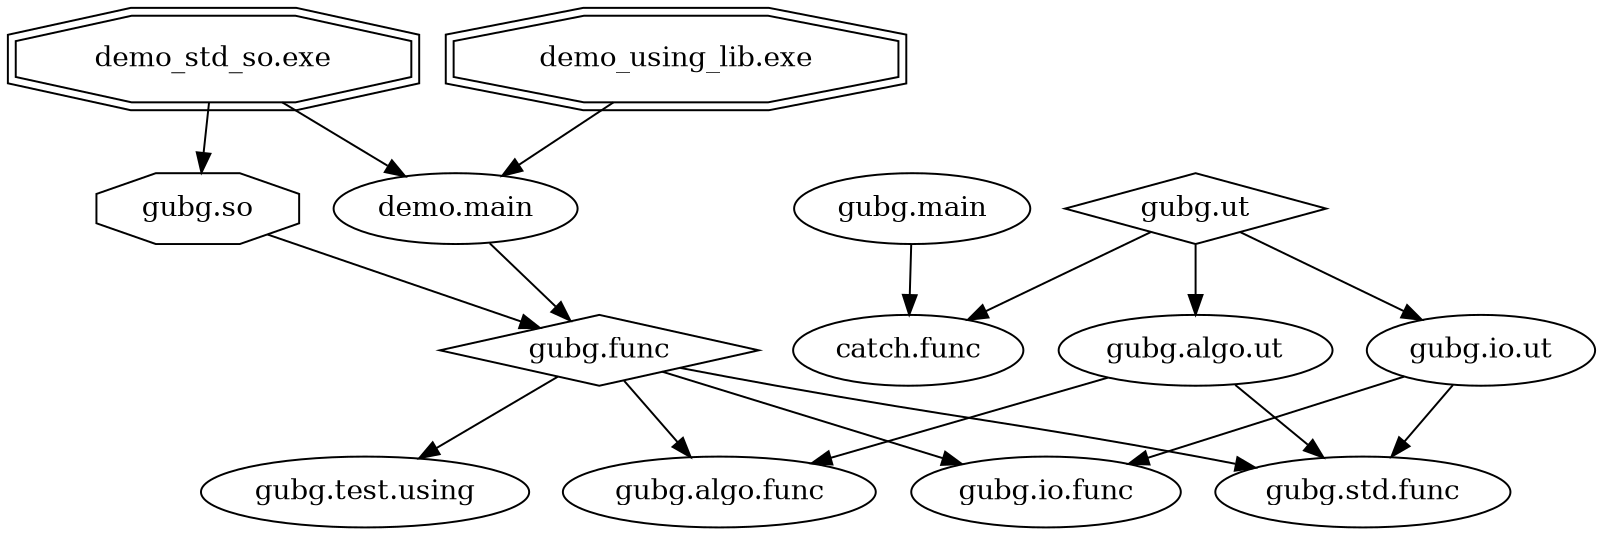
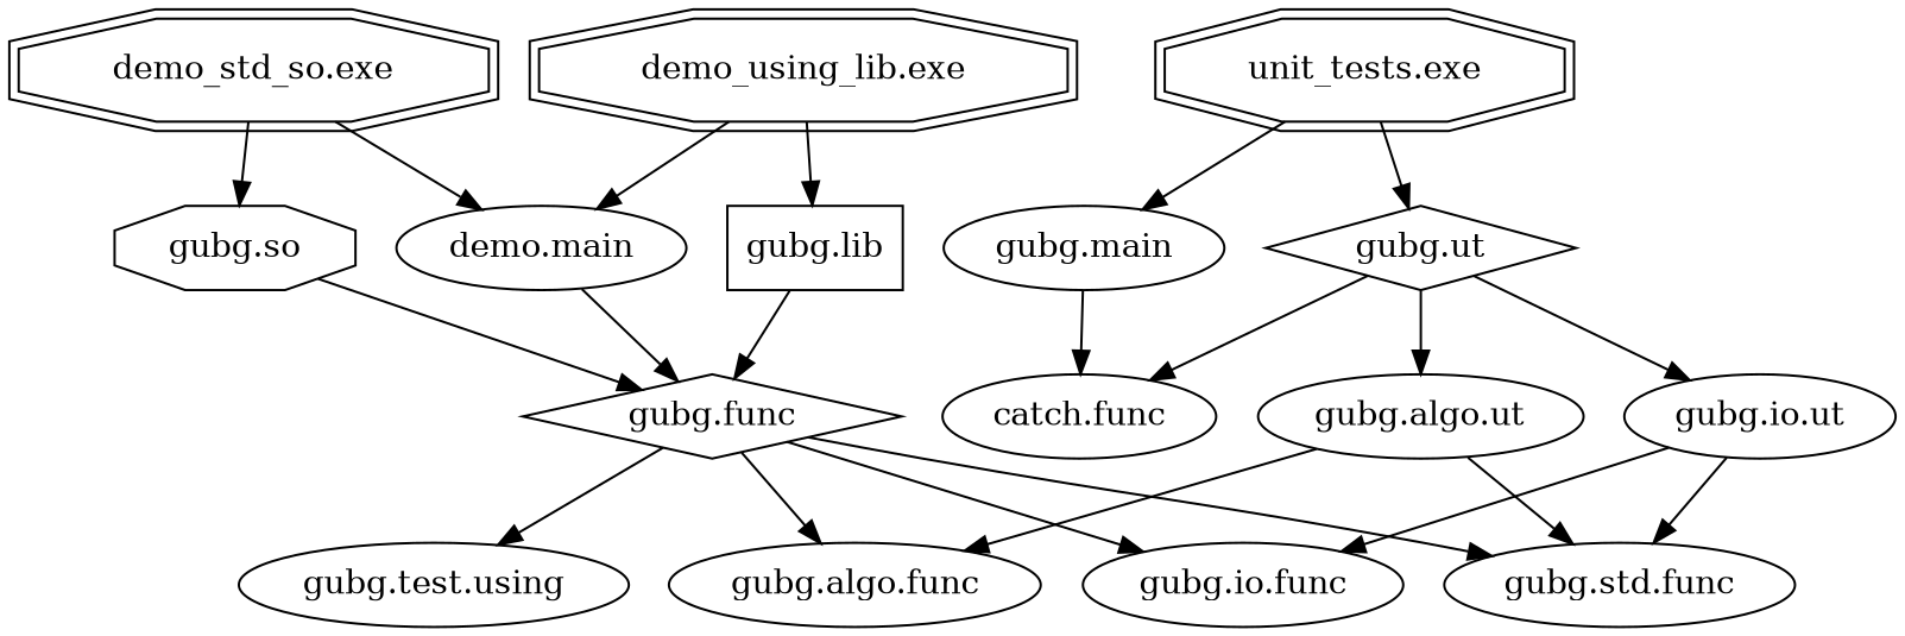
  digraph {
    "demo_using_lib.exe" [shape=doubleoctagon]
+   "gubg.lib" [shape=box]
    "demo.main"
    "gubg.func" [shape=diamond]
    n5 [label="demo_std_so.exe" shape=doubleoctagon]
    "gubg.so" [shape=octagon]
+   "unit_tests.exe" [shape=doubleoctagon]
    "gubg.ut" [shape=diamond]
    n9 [label="gubg.main"]
    "gubg.io.ut"
    "gubg.algo.ut"
    "catch.func"
    "gubg.std.func"
    "gubg.io.func"
    "gubg.algo.func"
    n16 [label="gubg.test.using"]
+   "demo_using_lib.exe" -> "gubg.lib"
    "demo_using_lib.exe" -> "demo.main"
+   "gubg.lib" -> "gubg.func"
    "demo.main" -> "gubg.func"
    "gubg.func" -> "gubg.std.func"
    "gubg.func" -> "gubg.io.func"
    "gubg.func" -> "gubg.algo.func"
    "gubg.func" -> n16
    n5 -> "demo.main"
    n5 -> "gubg.so"
    "gubg.so" -> "gubg.func"
+   "unit_tests.exe" -> "gubg.ut"
+   "unit_tests.exe" -> n9
    "gubg.ut" -> "gubg.io.ut"
    "gubg.ut" -> "gubg.algo.ut"
    "gubg.ut" -> "catch.func"
    n9 -> "catch.func"
    "gubg.io.ut" -> "gubg.std.func"
    "gubg.io.ut" -> "gubg.io.func"
    "gubg.algo.ut" -> "gubg.std.func"
    "gubg.algo.ut" -> "gubg.algo.func"
  }
